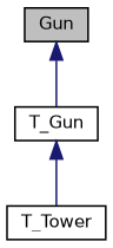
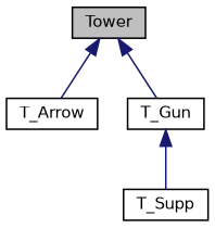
  digraph {
    node [color=black fillcolor=white fontname=Helvetica fontsize=10 shape=record style=filled]
    edge [color=midnightblue dir=back fontname=Helvetica fontsize=10 labelfontname=Helvetica labelfontsize=10 style=solid]
-   n1 [fillcolor=grey75 fontcolor=black height=0.2 label=Gun width=0.4]
+   n1 [fillcolor=grey75 fontcolor=black height=0.2 label=Tower width=0.4]
+   n2 [height=0.2 label=T_Arrow width=0.4]
    n3 [height=0.2 label=T_Gun width=0.4]
-   n4 [height=0.2 label=T_Tower width=0.4]
+   n4 [height=0.2 label=T_Supp width=0.4]
+   n1 -> n2
    n1 -> n3
    n3 -> n4
  }
